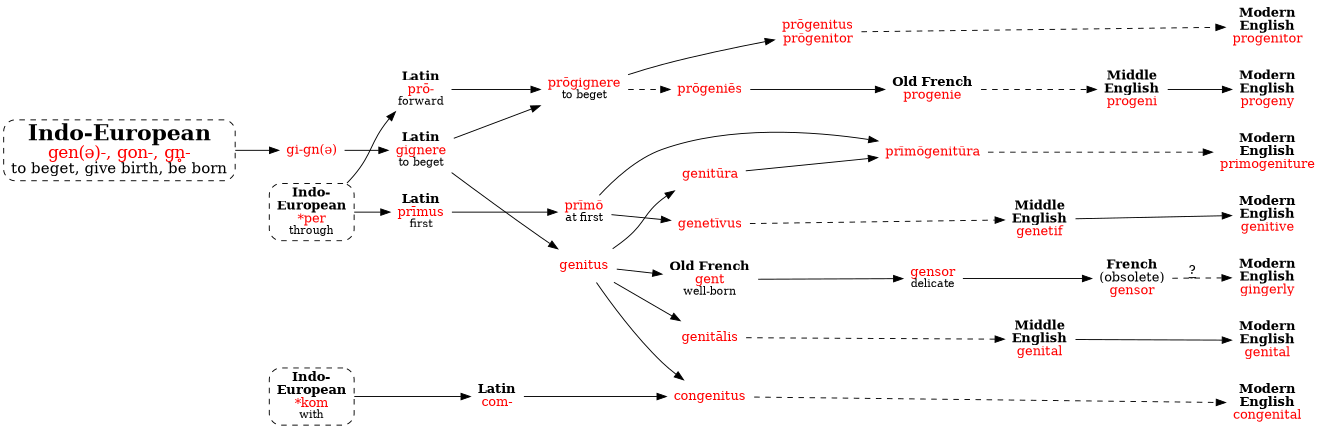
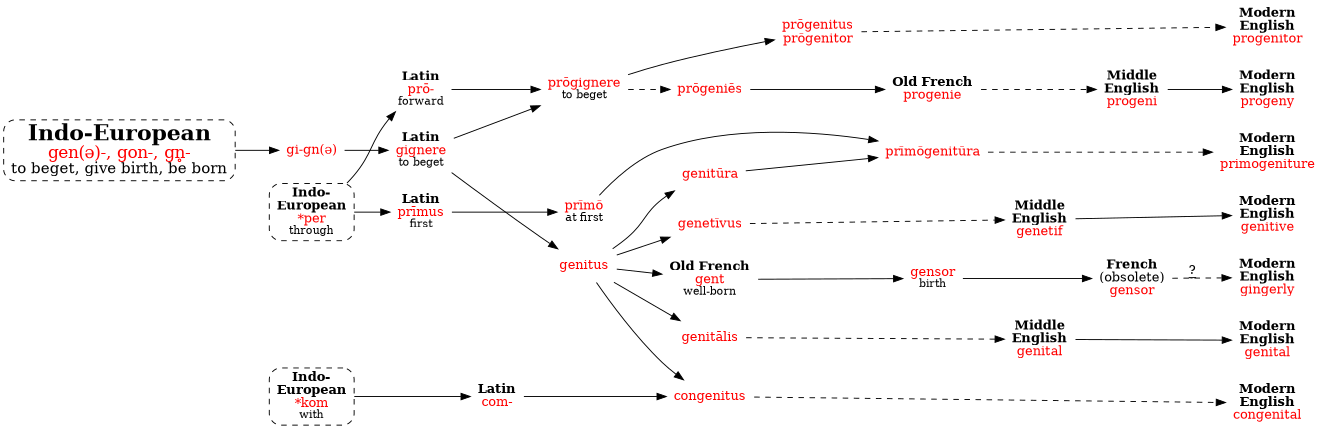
  strict digraph {
    rankdir=LR
    node [shape=none]
    n1 [label=<<b>Modern<br/>English</b><br/><font color="red">genital</font>>]
    n2 [label=<<b>Modern<br/>English</b><br/><font color="red">genitive</font>>]
    n3 [label=<<b>Modern<br/>English</b><br/><font color="red">progenitor</font>>]
    n4 [label=<<b>Modern<br/>English</b><br/><font color="red">progeny</font>>]
    n5 [label=<<b>Modern<br/>English</b><br/><font color="red">primogeniture</font>>]
    n6 [label=<<b>Modern<br/>English</b><br/><font color="red">congenital</font>>]
    n7 [label=<<b>Modern<br/>English</b><br/><font color="red">gingerly</font>>]
    n8 [label=<<b>Indo-<br/>European</b><br/><font color="red">*per</font><br/><font point-size="12">through</font>> shape=box style="dashed,rounded"]
    n9 [label=<<b>Indo-<br/>European</b><br/><font color="red">*kom</font><br/><font point-size="12">with</font>> shape=box style="dashed,rounded"]
    n10 [label=<<b>Latin</b><br/><font color="red">prō-</font><br/><font point-size="12">forward</font>>]
    n11 [label=<<b>Latin</b><br/><font color="red">prīmus</font><br/><font point-size="12">first</font>>]
    n12 [label=<<b>Latin</b><br/><font color="red">com-</font>>]
    n13 [label=<<font point-size="24"><b>Indo-European</b></font><br/><font point-size="18" color="red">gen(ə)-, gon-, gn̥-</font><br/><font point-size="16">to beget, give birth, be born</font>> shape=box style="dashed,rounded"]
    n14 [label=<<font color="red">gi-gn(ə)</font>>]
    n15 [label=<<b>Latin</b><br/><font color="red">gignere</font><br/><font point-size="12">to beget</font>>]
    n16 [label=<<font color="red">genitus</font>>]
    n17 [label=<<font color="red">prōgignere</font><br/><font point-size="12">to beget</font>>]
    n18 [label=<<font color="red">genitālis</font>>]
    n19 [label=<<font color="red">genetīvus</font>>]
    n20 [label=<<font color="red">genitūra</font>>]
    n21 [label=<<font color="red">congenitus</font>>]
    n22 [label=<<b>Old French</b><br/><font color="red">gent</font><br/><font point-size="12">well-born</font>>]
    n23 [label=<<font color="red">prōgenitus<br/>prōgenitor</font>>]
    n24 [label=<<font color="red">prōgeniēs</font>>]
    n25 [label=<<b>Middle<br/>English</b><br/><font color="red">genital</font>>]
    n26 [label=<<b>Middle<br/>English</b><br/><font color="red">genetif</font>>]
    n27 [label=<<font color="red">prīmōgenitūra</font>>]
-   n28 [label=<<font color="red">gensor</font><br/><font point-size="12">delicate</font>>]
+   n28 [label=<<font color="red">gensor</font><br/><font point-size="12">birth</font>>]
    n29 [label=<<font color="red">prīmō</font><br/><font point-size="12">at first</font>>]
    n30 [label=<<b>Old French</b><br/><font color="red">progenie</font>>]
    n31 [label=<<b>Middle<br/>English</b><br/><font color="red">progeni</font>>]
    n32 [label=<<b>French</b><br/>(obsolete)<br/><font color="red">gensor</font>>]
    subgraph sub_1 {
      rank=sink
      n1
      n2
      n3
      n4
      n5
      n6
      n7
    }
    subgraph sub_2 {
      rank=same
      n8
      n9
    }
    n8 -> n10
    n8 -> n11
    n9 -> n12
    n10 -> n17
    n11 -> n29
    n12 -> n21
    n13 -> n14
    n14 -> n15
    n15 -> n16
    n15 -> n17
    n16 -> n18
-   n29 -> n19
+   n16 -> n19
    n16 -> n20
    n16 -> n21
    n16 -> n22
    n17 -> n23
    n17 -> n24 [style=dashed]
    n18 -> n25 [style=dashed]
    n19 -> n26 [style=dashed]
    n20 -> n27
    n21 -> n6 [style=dashed]
    n22 -> n28
    n23 -> n3 [style=dashed]
    n24 -> n30
    n25 -> n1
    n26 -> n2
    n27 -> n5 [style=dashed]
    n28 -> n32
    n29 -> n27
    n30 -> n31 [style=dashed]
    n31 -> n4
    n32 -> n7 [decorate=true label="?" style=dashed]
  }
